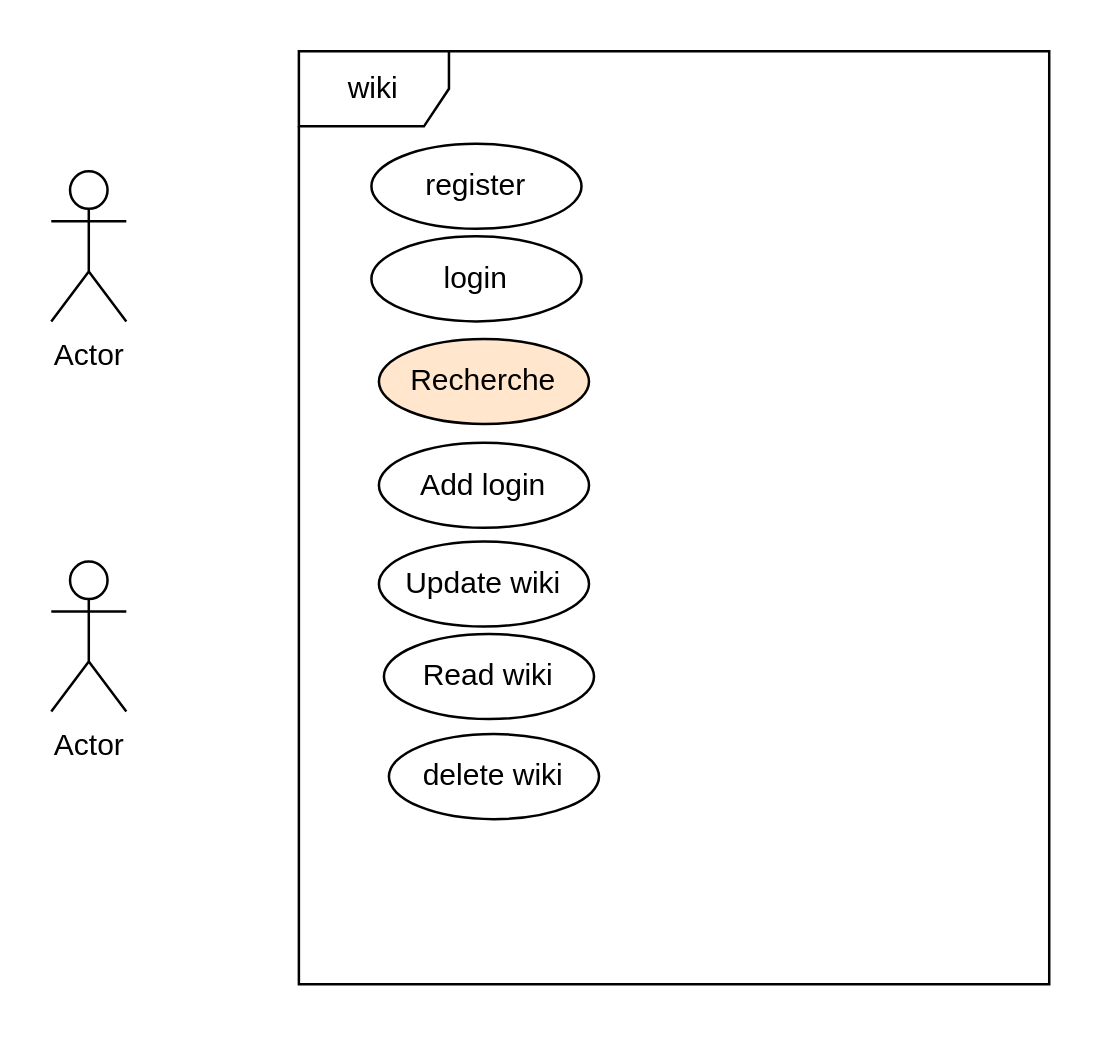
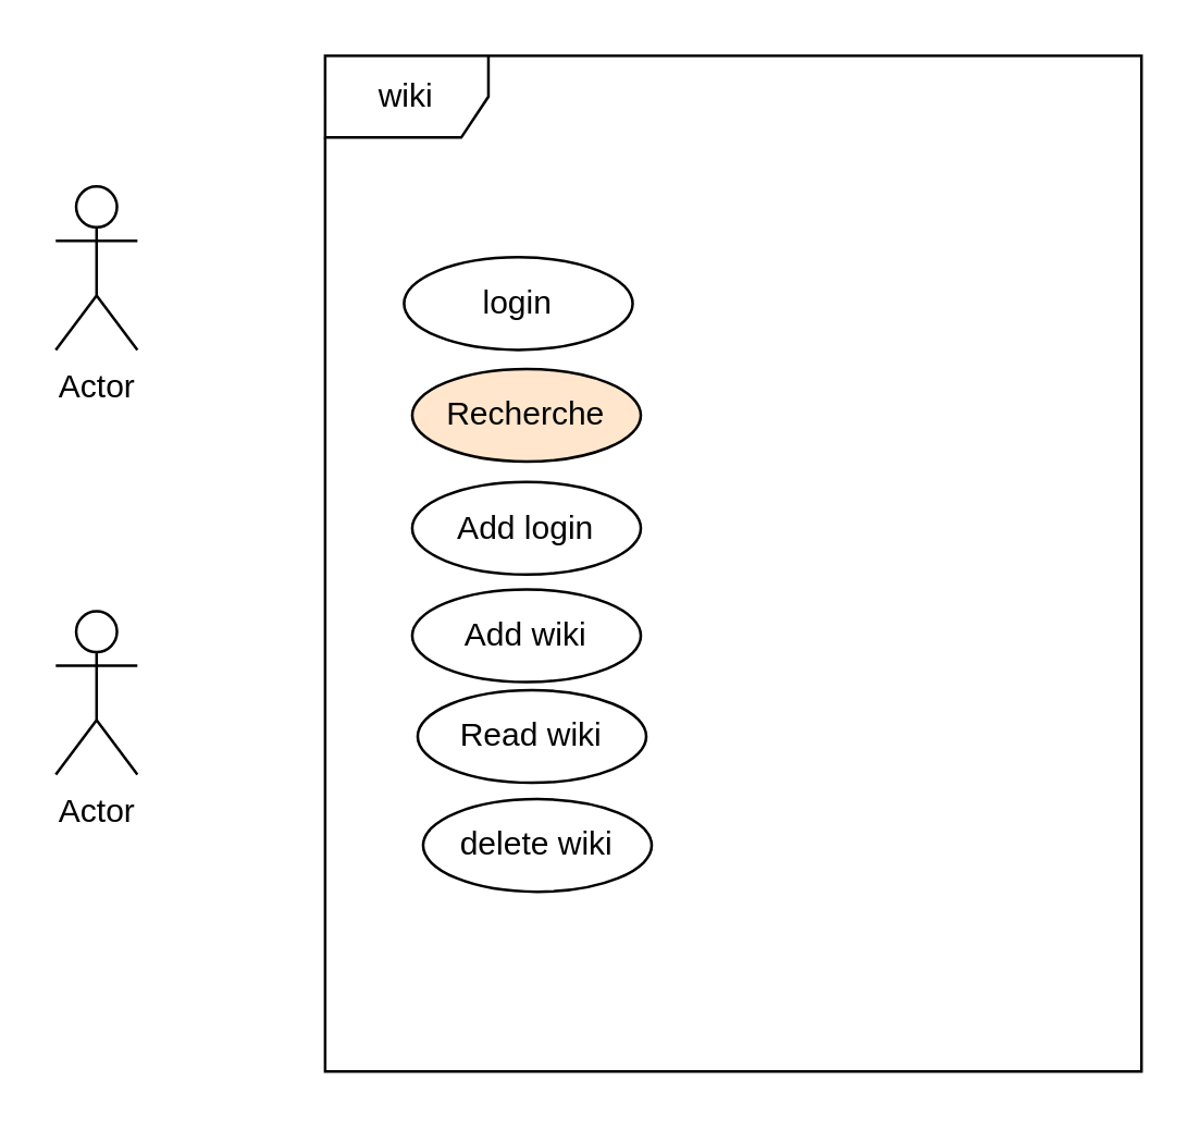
  <mxCell id="0" />
  <mxCell id="1" parent="0" />
  <mxCell id="2" value="wiki" style="shape=umlFrame;whiteSpace=wrap;html=1;" vertex="1" parent="1"><mxGeometry x="119" y="20" width="300" height="373" as="geometry" /></mxCell>
  <mxCell id="3" value="Actor" style="shape=umlActor;verticalLabelPosition=bottom;verticalAlign=top;html=1;" vertex="1" parent="1"><mxGeometry x="20" y="68" width="30" height="60" as="geometry" /></mxCell>
  <mxCell id="4" value="Actor" style="shape=umlActor;verticalLabelPosition=bottom;verticalAlign=top;html=1;" vertex="1" parent="1"><mxGeometry x="20" y="224" width="30" height="60" as="geometry" /></mxCell>
- <mxCell id="5" value="register" style="ellipse;whiteSpace=wrap;html=1;" vertex="1" parent="1"><mxGeometry x="148" y="57" width="84" height="34" as="geometry" /></mxCell>
  <mxCell id="6" value="login" style="ellipse;whiteSpace=wrap;html=1;" vertex="1" parent="1"><mxGeometry x="148" y="94" width="84" height="34" as="geometry" /></mxCell>
  <mxCell id="7" value="Recherche" style="ellipse;whiteSpace=wrap;html=1;fillColor=#ffe6cc;" vertex="1" parent="1"><mxGeometry x="151" y="135" width="84" height="34" as="geometry" /></mxCell>
  <mxCell id="8" value="Add login" style="ellipse;whiteSpace=wrap;html=1;" vertex="1" parent="1"><mxGeometry x="151" y="176.5" width="84" height="34" as="geometry" /></mxCell>
- <mxCell id="9" value="Update wiki" style="ellipse;whiteSpace=wrap;html=1;" vertex="1" parent="1"><mxGeometry x="151" y="216" width="84" height="34" as="geometry" /></mxCell>
+ <mxCell id="9" value="Add wiki" style="ellipse;whiteSpace=wrap;html=1;" vertex="1" parent="1"><mxGeometry x="151" y="216" width="84" height="34" as="geometry" /></mxCell>
  <mxCell id="10" value="Read wiki" style="ellipse;whiteSpace=wrap;html=1;" vertex="1" parent="1"><mxGeometry x="153" y="253" width="84" height="34" as="geometry" /></mxCell>
  <mxCell id="11" value="delete wiki" style="ellipse;whiteSpace=wrap;html=1;" vertex="1" parent="1"><mxGeometry x="155" y="293" width="84" height="34" as="geometry" /></mxCell>
